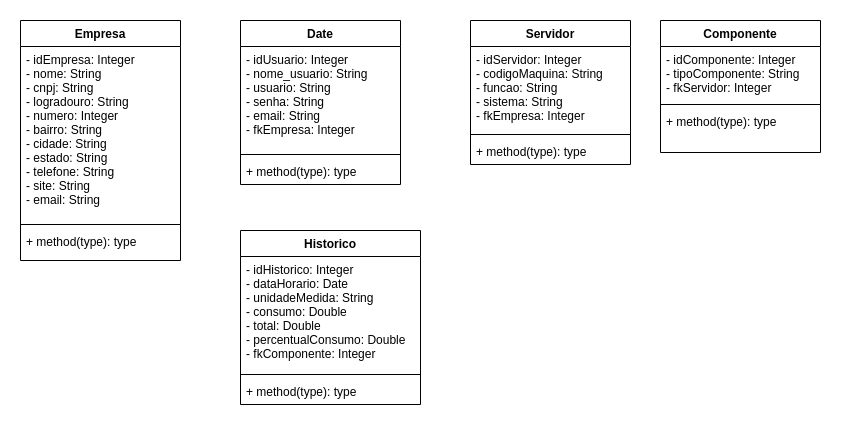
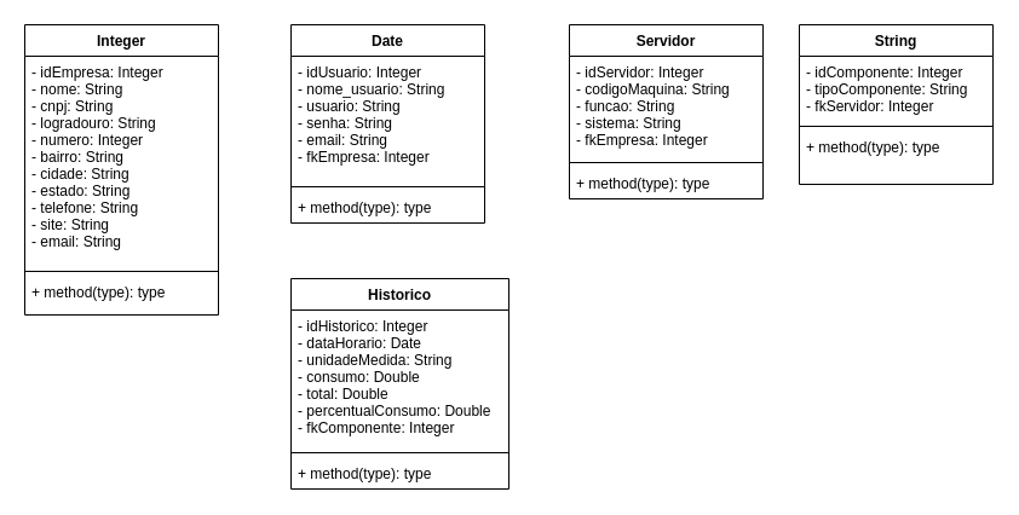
  <mxCell id="0" />
  <mxCell id="1" parent="0" />
- <mxCell id="2" value="Empresa" style="swimlane;fontStyle=1;align=center;verticalAlign=top;childLayout=stackLayout;horizontal=1;startSize=26;horizontalStack=0;resizeParent=1;resizeParentMax=0;resizeLast=0;collapsible=1;marginBottom=0;" vertex="1" parent="1"><mxGeometry x="20" y="20" width="160" height="240" as="geometry" /></mxCell>
+ <mxCell id="2" value="Integer" style="swimlane;fontStyle=1;align=center;verticalAlign=top;childLayout=stackLayout;horizontal=1;startSize=26;horizontalStack=0;resizeParent=1;resizeParentMax=0;resizeLast=0;collapsible=1;marginBottom=0;" vertex="1" parent="1"><mxGeometry x="20" y="20" width="160" height="240" as="geometry" /></mxCell>
  <mxCell id="3" value="- idEmpresa: Integer&#10;- nome: String&#10;- cnpj: String&#10;- logradouro: String&#10;- numero: Integer&#10;- bairro: String&#10;- cidade: String&#10;- estado: String&#10;- telefone: String&#10;- site: String&#10;- email: String" style="text;strokeColor=none;fillColor=none;align=left;verticalAlign=top;spacingLeft=4;spacingRight=4;overflow=hidden;rotatable=0;points=[[0,0.5],[1,0.5]];portConstraint=eastwest;" vertex="1" parent="2"><mxGeometry y="26" width="160" height="174" as="geometry" /></mxCell>
  <mxCell id="4" value="" style="line;strokeWidth=1;fillColor=none;align=left;verticalAlign=middle;spacingTop=-1;spacingLeft=3;spacingRight=3;rotatable=0;labelPosition=right;points=[];portConstraint=eastwest;" vertex="1" parent="2"><mxGeometry y="200" width="160" height="8" as="geometry" /></mxCell>
  <mxCell id="5" value="+ method(type): type" style="text;strokeColor=none;fillColor=none;align=left;verticalAlign=top;spacingLeft=4;spacingRight=4;overflow=hidden;rotatable=0;points=[[0,0.5],[1,0.5]];portConstraint=eastwest;" vertex="1" parent="2"><mxGeometry y="208" width="160" height="32" as="geometry" /></mxCell>
- <mxCell id="6" value="Componente" style="swimlane;fontStyle=1;align=center;verticalAlign=top;childLayout=stackLayout;horizontal=1;startSize=26;horizontalStack=0;resizeParent=1;resizeParentMax=0;resizeLast=0;collapsible=1;marginBottom=0;" vertex="1" parent="1"><mxGeometry x="660" y="20" width="160" height="132" as="geometry" /></mxCell>
+ <mxCell id="6" value="String" style="swimlane;fontStyle=1;align=center;verticalAlign=top;childLayout=stackLayout;horizontal=1;startSize=26;horizontalStack=0;resizeParent=1;resizeParentMax=0;resizeLast=0;collapsible=1;marginBottom=0;" vertex="1" parent="1"><mxGeometry x="660" y="20" width="160" height="132" as="geometry" /></mxCell>
  <mxCell id="7" value="- idComponente: Integer&#10;- tipoComponente: String&#10;- fkServidor: Integer" style="text;strokeColor=none;fillColor=none;align=left;verticalAlign=top;spacingLeft=4;spacingRight=4;overflow=hidden;rotatable=0;points=[[0,0.5],[1,0.5]];portConstraint=eastwest;" vertex="1" parent="6"><mxGeometry y="26" width="160" height="54" as="geometry" /></mxCell>
  <mxCell id="8" value="" style="line;strokeWidth=1;fillColor=none;align=left;verticalAlign=middle;spacingTop=-1;spacingLeft=3;spacingRight=3;rotatable=0;labelPosition=right;points=[];portConstraint=eastwest;" vertex="1" parent="6"><mxGeometry y="80" width="160" height="8" as="geometry" /></mxCell>
  <mxCell id="9" value="+ method(type): type" style="text;strokeColor=none;fillColor=none;align=left;verticalAlign=top;spacingLeft=4;spacingRight=4;overflow=hidden;rotatable=0;points=[[0,0.5],[1,0.5]];portConstraint=eastwest;" vertex="1" parent="6"><mxGeometry y="88" width="160" height="44" as="geometry" /></mxCell>
  <mxCell id="10" value="Servidor" style="swimlane;fontStyle=1;align=center;verticalAlign=top;childLayout=stackLayout;horizontal=1;startSize=26;horizontalStack=0;resizeParent=1;resizeParentMax=0;resizeLast=0;collapsible=1;marginBottom=0;" vertex="1" parent="1"><mxGeometry x="470" y="20" width="160" height="144" as="geometry" /></mxCell>
  <mxCell id="11" value="- idServidor: Integer&#10;- codigoMaquina: String&#10;- funcao: String&#10;- sistema: String&#10;- fkEmpresa: Integer" style="text;strokeColor=none;fillColor=none;align=left;verticalAlign=top;spacingLeft=4;spacingRight=4;overflow=hidden;rotatable=0;points=[[0,0.5],[1,0.5]];portConstraint=eastwest;" vertex="1" parent="10"><mxGeometry y="26" width="160" height="84" as="geometry" /></mxCell>
  <mxCell id="12" value="" style="line;strokeWidth=1;fillColor=none;align=left;verticalAlign=middle;spacingTop=-1;spacingLeft=3;spacingRight=3;rotatable=0;labelPosition=right;points=[];portConstraint=eastwest;" vertex="1" parent="10"><mxGeometry y="110" width="160" height="8" as="geometry" /></mxCell>
  <mxCell id="13" value="+ method(type): type" style="text;strokeColor=none;fillColor=none;align=left;verticalAlign=top;spacingLeft=4;spacingRight=4;overflow=hidden;rotatable=0;points=[[0,0.5],[1,0.5]];portConstraint=eastwest;" vertex="1" parent="10"><mxGeometry y="118" width="160" height="26" as="geometry" /></mxCell>
  <mxCell id="14" value="Date" style="swimlane;fontStyle=1;align=center;verticalAlign=top;childLayout=stackLayout;horizontal=1;startSize=26;horizontalStack=0;resizeParent=1;resizeParentMax=0;resizeLast=0;collapsible=1;marginBottom=0;" vertex="1" parent="1"><mxGeometry x="240" y="20" width="160" height="164" as="geometry" /></mxCell>
  <mxCell id="15" value="- idUsuario: Integer&#10;- nome_usuario: String&#10;- usuario: String&#10;- senha: String&#10;- email: String&#10;- fkEmpresa: Integer" style="text;strokeColor=none;fillColor=none;align=left;verticalAlign=top;spacingLeft=4;spacingRight=4;overflow=hidden;rotatable=0;points=[[0,0.5],[1,0.5]];portConstraint=eastwest;" vertex="1" parent="14"><mxGeometry y="26" width="160" height="104" as="geometry" /></mxCell>
  <mxCell id="16" value="" style="line;strokeWidth=1;fillColor=none;align=left;verticalAlign=middle;spacingTop=-1;spacingLeft=3;spacingRight=3;rotatable=0;labelPosition=right;points=[];portConstraint=eastwest;" vertex="1" parent="14"><mxGeometry y="130" width="160" height="8" as="geometry" /></mxCell>
  <mxCell id="17" value="+ method(type): type" style="text;strokeColor=none;fillColor=none;align=left;verticalAlign=top;spacingLeft=4;spacingRight=4;overflow=hidden;rotatable=0;points=[[0,0.5],[1,0.5]];portConstraint=eastwest;" vertex="1" parent="14"><mxGeometry y="138" width="160" height="26" as="geometry" /></mxCell>
  <mxCell id="18" value="Historico" style="swimlane;fontStyle=1;align=center;verticalAlign=top;childLayout=stackLayout;horizontal=1;startSize=26;horizontalStack=0;resizeParent=1;resizeParentMax=0;resizeLast=0;collapsible=1;marginBottom=0;" vertex="1" parent="1"><mxGeometry x="240" y="230" width="180" height="174" as="geometry" /></mxCell>
  <mxCell id="19" value="- idHistorico: Integer&#10;- dataHorario: Date&#10;- unidadeMedida: String&#10;- consumo: Double&#10;- total: Double&#10;- percentualConsumo: Double&#10;- fkComponente: Integer" style="text;strokeColor=none;fillColor=none;align=left;verticalAlign=top;spacingLeft=4;spacingRight=4;overflow=hidden;rotatable=0;points=[[0,0.5],[1,0.5]];portConstraint=eastwest;" vertex="1" parent="18"><mxGeometry y="26" width="180" height="114" as="geometry" /></mxCell>
  <mxCell id="20" value="" style="line;strokeWidth=1;fillColor=none;align=left;verticalAlign=middle;spacingTop=-1;spacingLeft=3;spacingRight=3;rotatable=0;labelPosition=right;points=[];portConstraint=eastwest;" vertex="1" parent="18"><mxGeometry y="140" width="180" height="8" as="geometry" /></mxCell>
  <mxCell id="21" value="+ method(type): type" style="text;strokeColor=none;fillColor=none;align=left;verticalAlign=top;spacingLeft=4;spacingRight=4;overflow=hidden;rotatable=0;points=[[0,0.5],[1,0.5]];portConstraint=eastwest;" vertex="1" parent="18"><mxGeometry y="148" width="180" height="26" as="geometry" /></mxCell>
